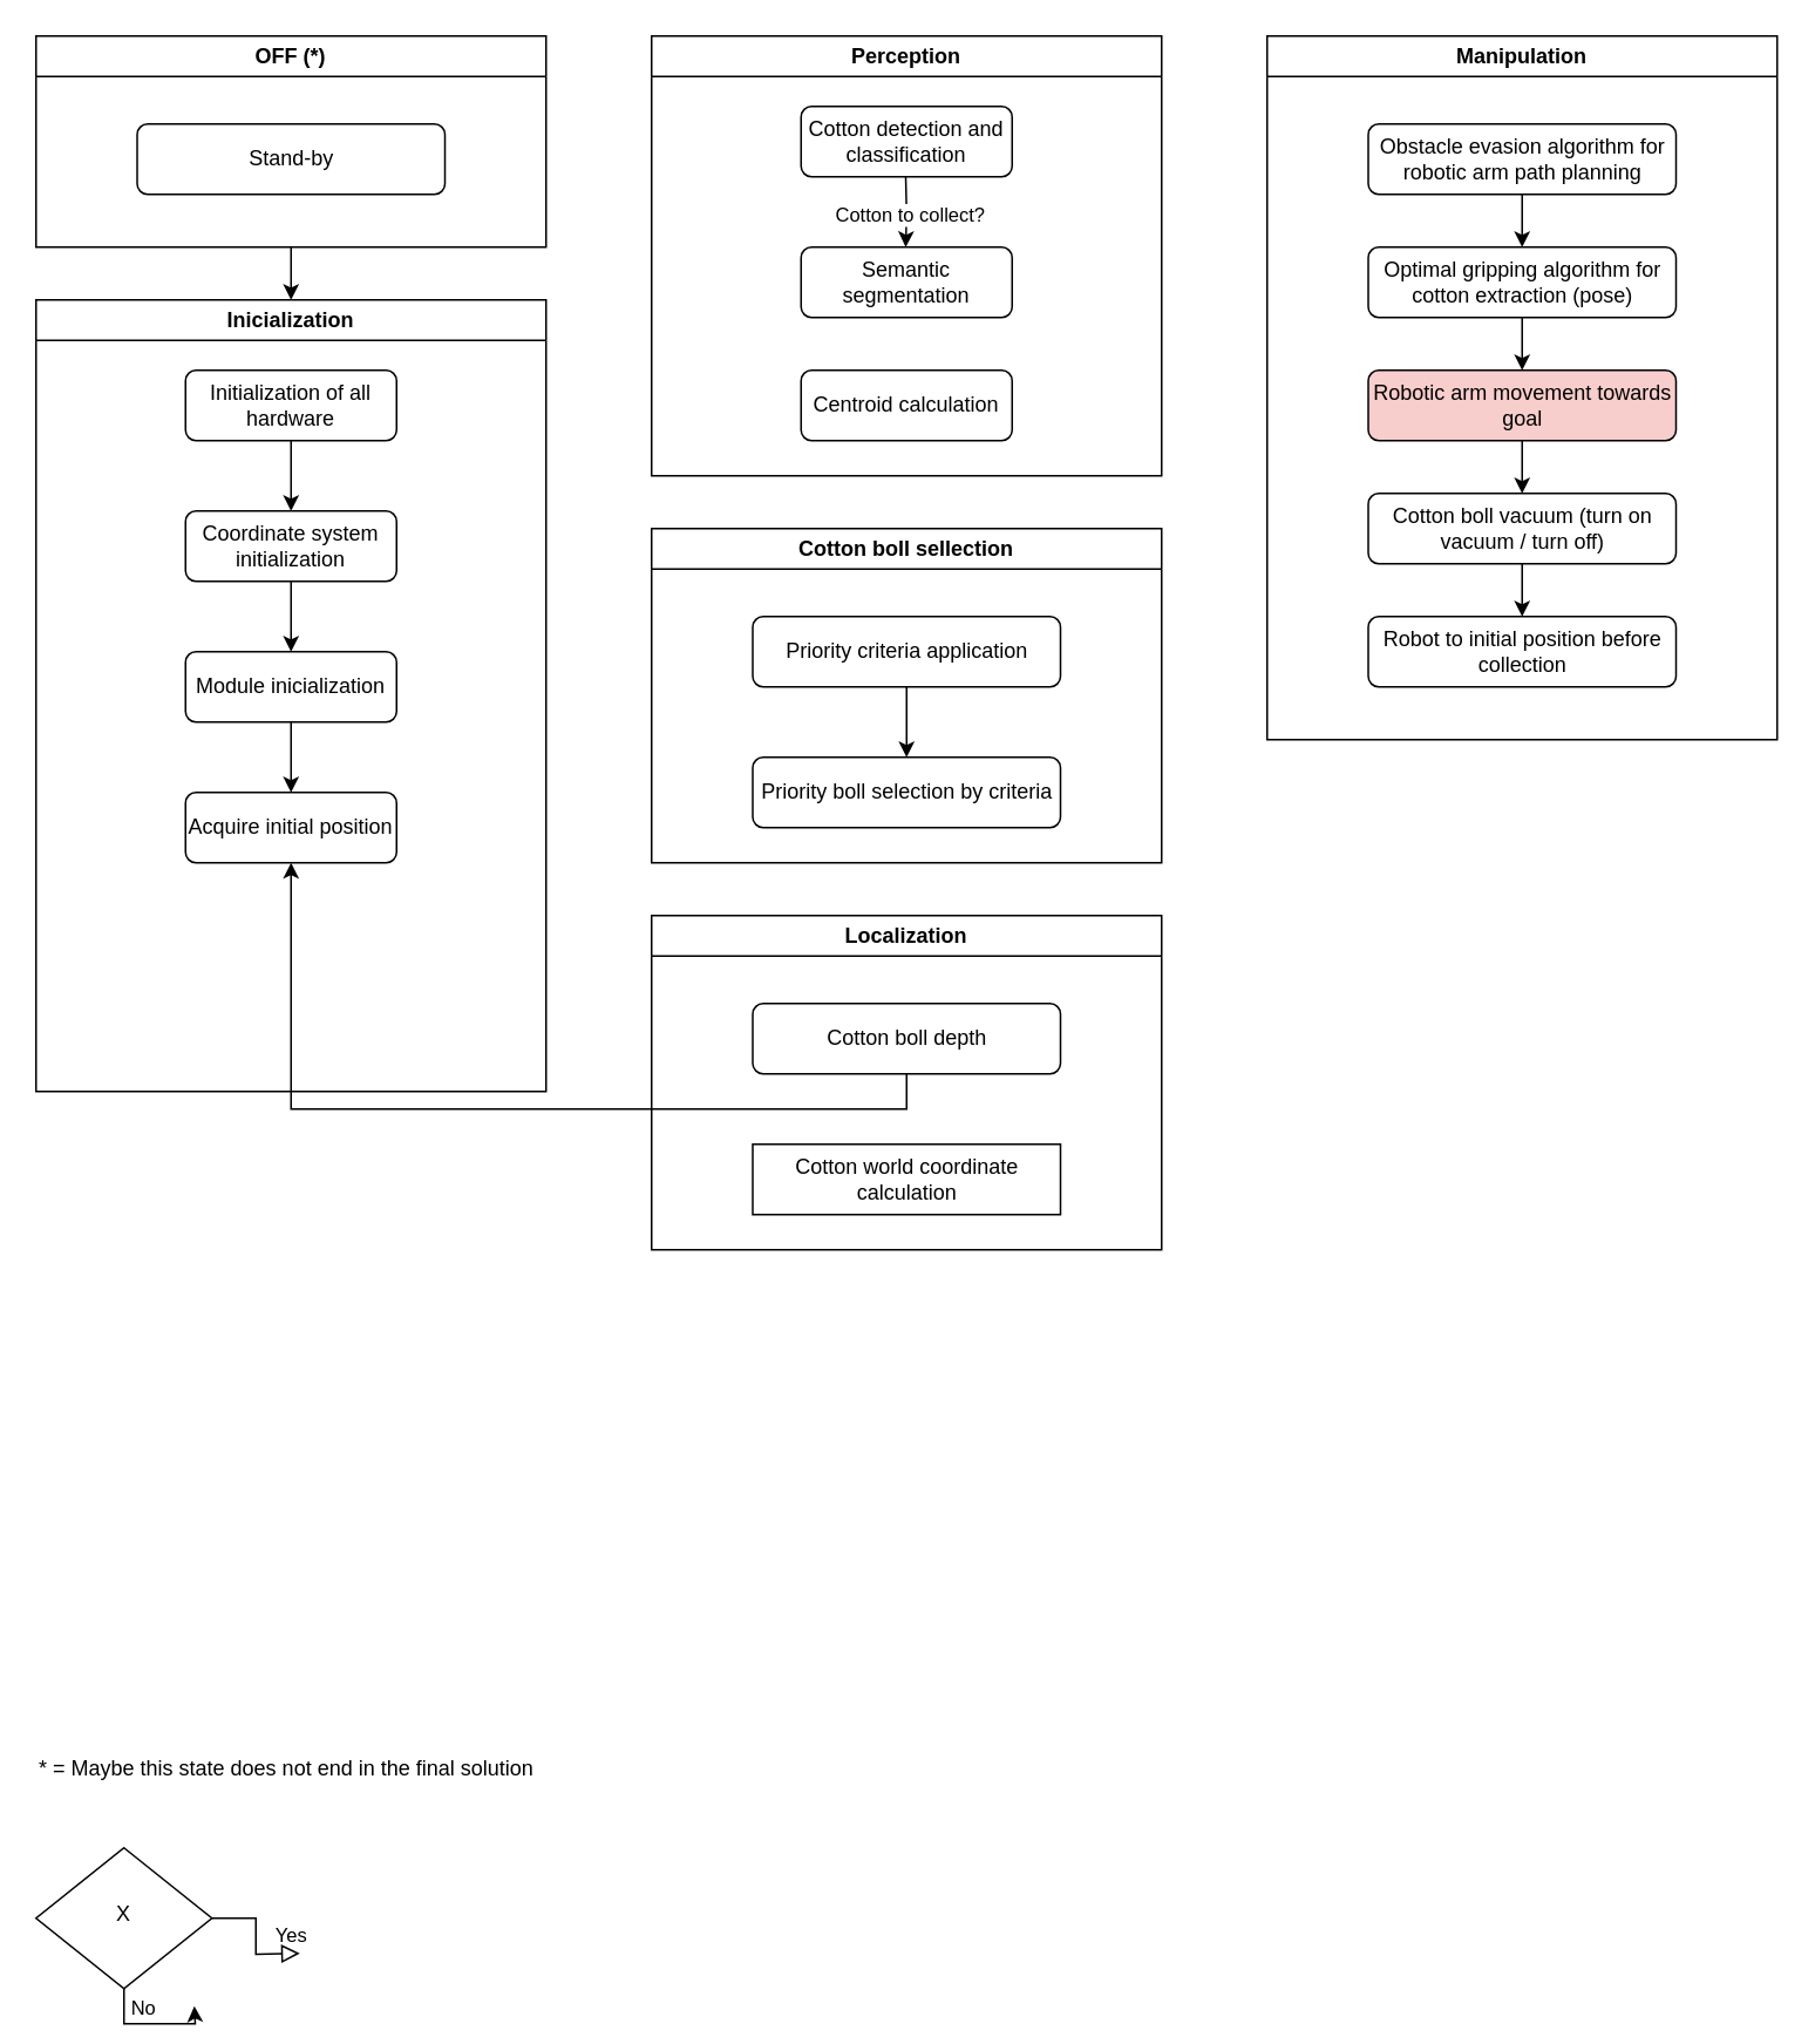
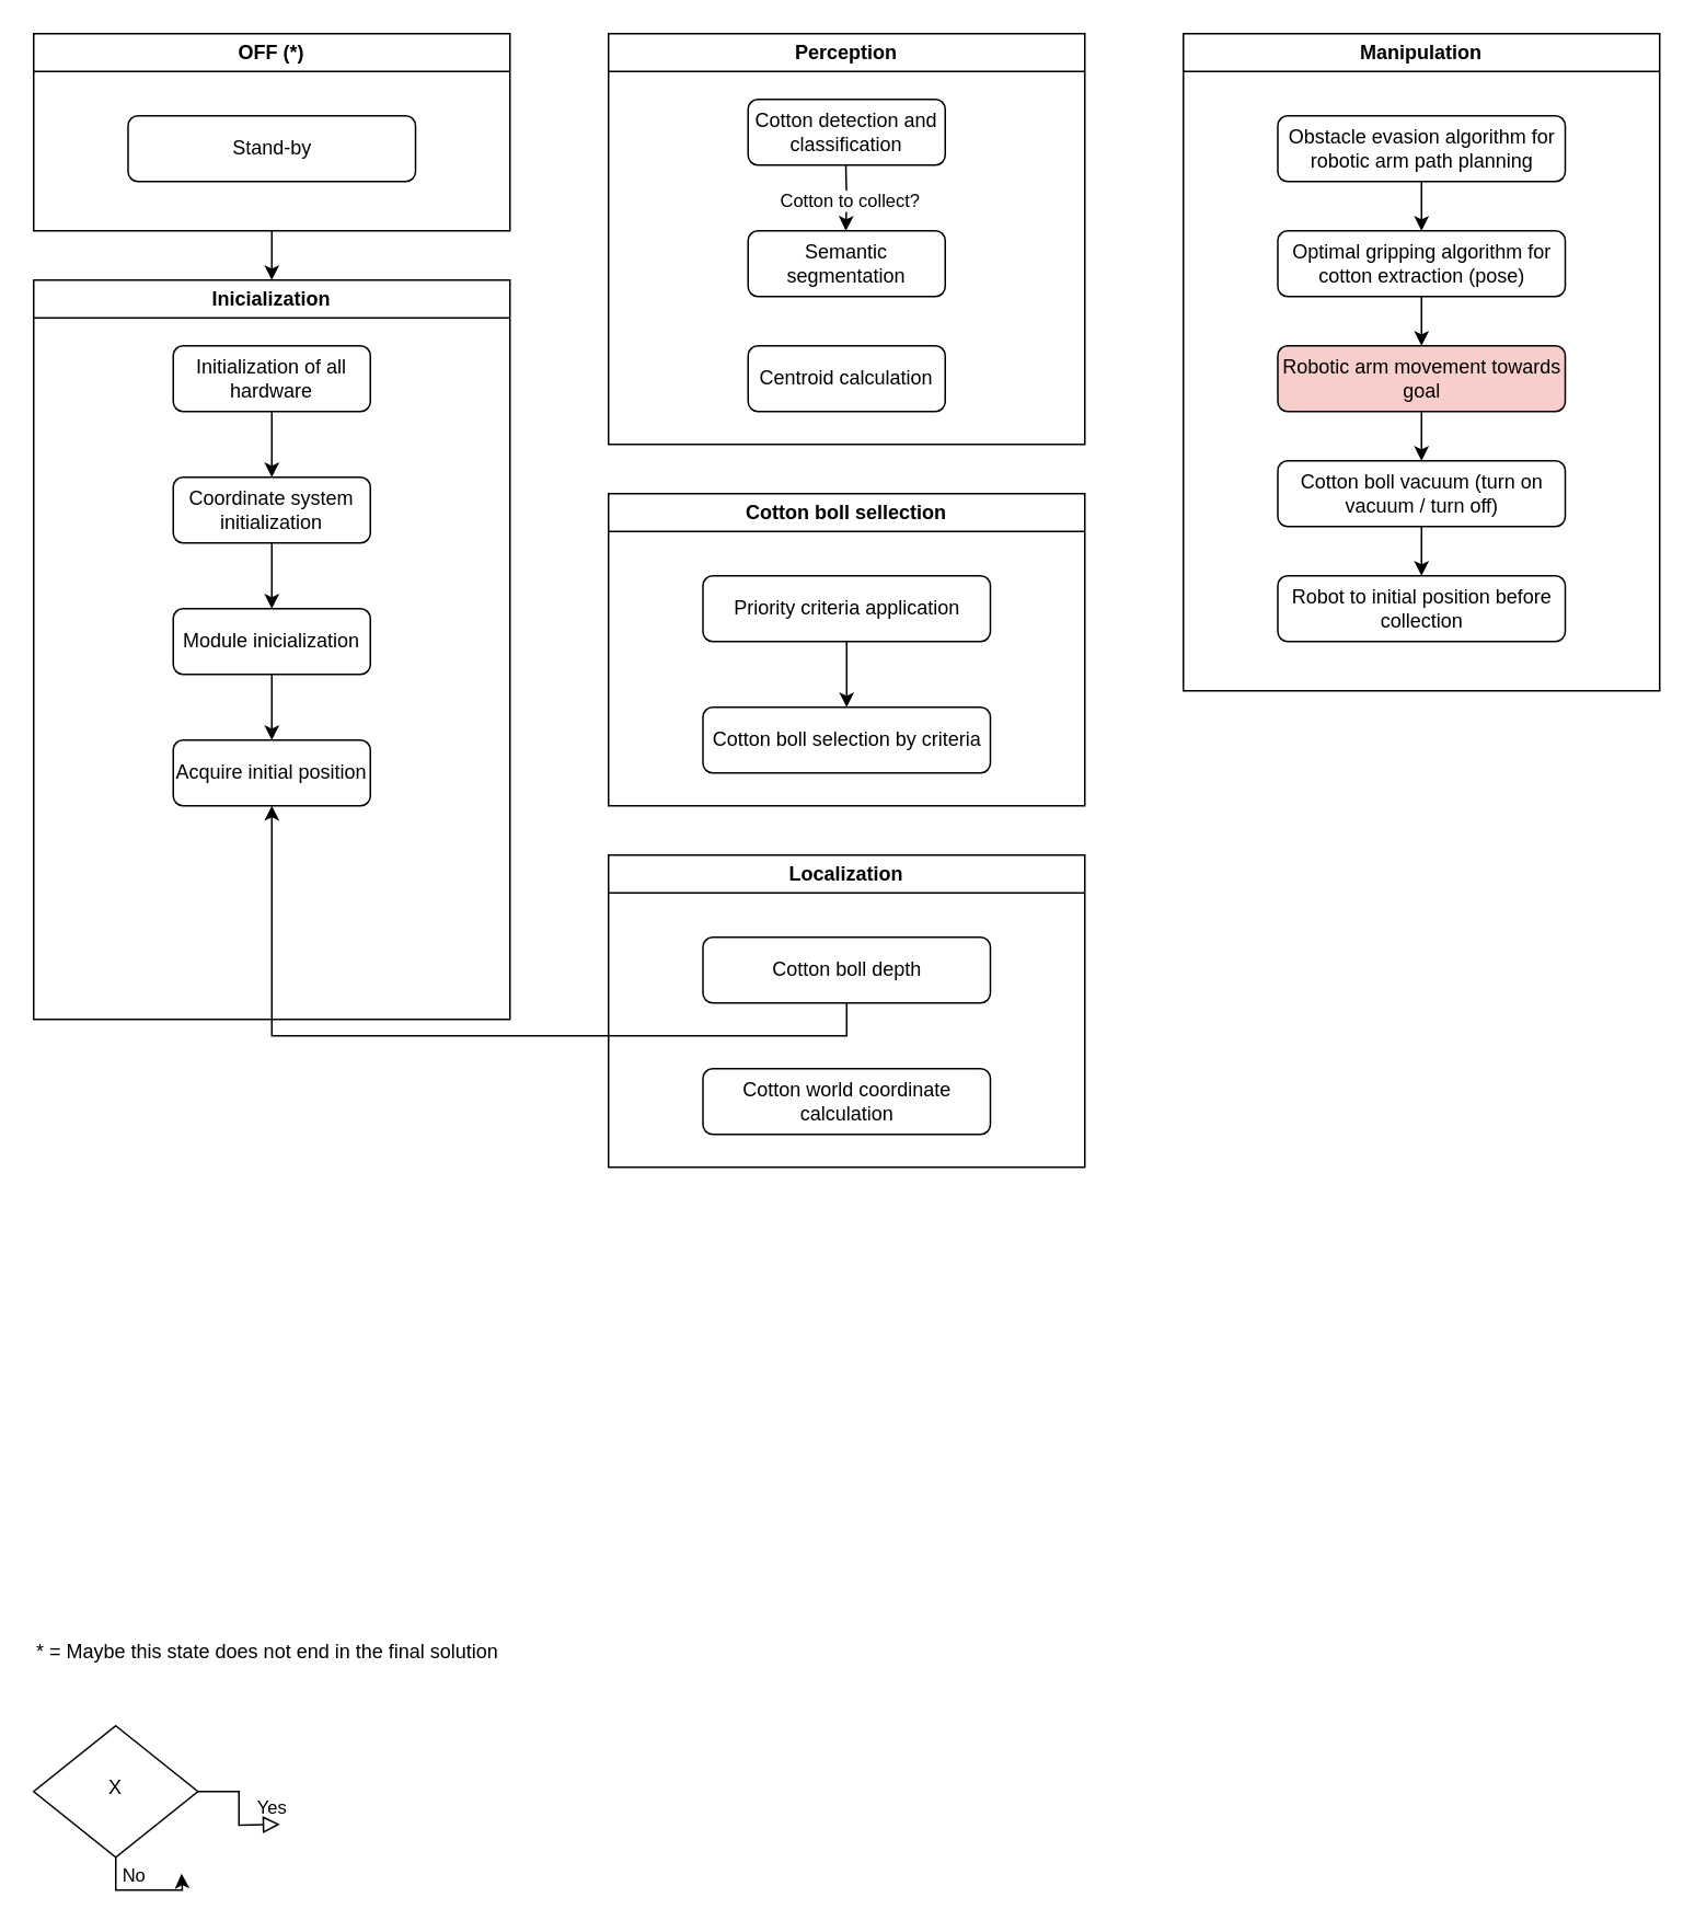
  <mxCell id="0" />
  <mxCell id="1" parent="0" />
  <mxCell id="2" value="Yes" style="rounded=0;html=1;jettySize=auto;orthogonalLoop=1;fontSize=11;endArrow=block;endFill=0;endSize=8;strokeWidth=1;shadow=0;labelBackgroundColor=none;edgeStyle=orthogonalEdgeStyle;" parent="1" source="5" edge="1"><mxGeometry y="20" relative="1" as="geometry"><mxPoint as="offset" /><mxPoint x="170" y="1110" as="targetPoint" /></mxGeometry></mxCell>
  <mxCell id="3" style="edgeStyle=orthogonalEdgeStyle;rounded=0;orthogonalLoop=1;jettySize=auto;html=1;" edge="1" parent="1" source="5"><mxGeometry relative="1" as="geometry"><mxPoint x="110" y="1140" as="targetPoint" /></mxGeometry></mxCell>
  <mxCell id="4" value="No" style="edgeLabel;html=1;align=center;verticalAlign=middle;resizable=0;points=[];" vertex="1" connectable="0" parent="3"><mxGeometry x="0.191" y="6" relative="1" as="geometry"><mxPoint x="-12" y="-4" as="offset" /></mxGeometry></mxCell>
  <mxCell id="5" value="X" style="rhombus;whiteSpace=wrap;html=1;shadow=0;fontFamily=Helvetica;fontSize=12;align=center;strokeWidth=1;spacing=6;spacingTop=-4;" parent="1" vertex="1"><mxGeometry x="20" y="1050" width="100" height="80" as="geometry" /></mxCell>
  <mxCell id="6" value="Inicialization" style="swimlane;whiteSpace=wrap;html=1;" vertex="1" parent="1"><mxGeometry x="20" y="170" width="290" height="450" as="geometry" /></mxCell>
  <mxCell id="7" style="edgeStyle=orthogonalEdgeStyle;rounded=0;orthogonalLoop=1;jettySize=auto;html=1;exitX=0.5;exitY=1;exitDx=0;exitDy=0;" edge="1" parent="6" source="8" target="13"><mxGeometry relative="1" as="geometry" /></mxCell>
  <mxCell id="8" value="Coordinate system initialization" style="rounded=1;whiteSpace=wrap;html=1;fontSize=12;glass=0;strokeWidth=1;shadow=0;" vertex="1" parent="6"><mxGeometry x="85" y="120" width="120" height="40" as="geometry" /></mxCell>
  <mxCell id="9" style="edgeStyle=orthogonalEdgeStyle;rounded=0;orthogonalLoop=1;jettySize=auto;html=1;exitX=0.5;exitY=1;exitDx=0;exitDy=0;entryX=0.5;entryY=0;entryDx=0;entryDy=0;" edge="1" parent="6" source="10" target="8"><mxGeometry relative="1" as="geometry" /></mxCell>
  <mxCell id="10" value="Initialization of all hardware" style="rounded=1;whiteSpace=wrap;html=1;fontSize=12;glass=0;strokeWidth=1;shadow=0;" vertex="1" parent="6"><mxGeometry x="85" y="40" width="120" height="40" as="geometry" /></mxCell>
  <mxCell id="11" value="Acquire initial position" style="rounded=1;whiteSpace=wrap;html=1;fontSize=12;glass=0;strokeWidth=1;shadow=0;" vertex="1" parent="6"><mxGeometry x="85" y="280" width="120" height="40" as="geometry" /></mxCell>
  <mxCell id="12" style="edgeStyle=orthogonalEdgeStyle;rounded=0;orthogonalLoop=1;jettySize=auto;html=1;exitX=0.5;exitY=1;exitDx=0;exitDy=0;entryX=0.5;entryY=0;entryDx=0;entryDy=0;" edge="1" parent="6" source="13" target="11"><mxGeometry relative="1" as="geometry" /></mxCell>
  <mxCell id="13" value="Module inicialization" style="rounded=1;whiteSpace=wrap;html=1;fontSize=12;glass=0;strokeWidth=1;shadow=0;" parent="6" vertex="1"><mxGeometry x="85" y="200" width="120" height="40" as="geometry" /></mxCell>
  <mxCell id="14" value="Perception" style="swimlane;whiteSpace=wrap;html=1;" vertex="1" parent="1"><mxGeometry x="370" y="20" width="290" height="250" as="geometry" /></mxCell>
  <mxCell id="15" style="edgeStyle=orthogonalEdgeStyle;rounded=0;orthogonalLoop=1;jettySize=auto;html=1;exitX=0.5;exitY=1;exitDx=0;exitDy=0;entryX=0.5;entryY=0;entryDx=0;entryDy=0;" edge="1" parent="14"><mxGeometry relative="1" as="geometry"><mxPoint x="144.5" y="80" as="sourcePoint" /><mxPoint x="144.5" y="120" as="targetPoint" /></mxGeometry></mxCell>
  <mxCell id="16" value="Cotton to collect?" style="edgeLabel;html=1;align=center;verticalAlign=middle;resizable=0;points=[];" vertex="1" connectable="0" parent="15"><mxGeometry x="0.1" y="2" relative="1" as="geometry"><mxPoint as="offset" /></mxGeometry></mxCell>
  <mxCell id="17" value="Cotton detection and classification" style="rounded=1;whiteSpace=wrap;html=1;fontSize=12;glass=0;strokeWidth=1;shadow=0;" vertex="1" parent="14"><mxGeometry x="85" y="40" width="120" height="40" as="geometry" /></mxCell>
  <mxCell id="18" value="Semantic segmentation" style="rounded=1;whiteSpace=wrap;html=1;fontSize=12;glass=0;strokeWidth=1;shadow=0;" vertex="1" parent="14"><mxGeometry x="85" y="120" width="120" height="40" as="geometry" /></mxCell>
  <mxCell id="19" value="Centroid calculation" style="rounded=1;whiteSpace=wrap;html=1;fontSize=12;glass=0;strokeWidth=1;shadow=0;" vertex="1" parent="14"><mxGeometry x="85" y="190" width="120" height="40" as="geometry" /></mxCell>
  <mxCell id="20" value="Localization" style="swimlane;whiteSpace=wrap;html=1;" vertex="1" parent="1"><mxGeometry x="370" y="520" width="290" height="190" as="geometry" /></mxCell>
- <mxCell id="21" value="Cotton world coordinate calculation" style="whiteSpace=wrap;html=1;fontSize=12;glass=0;strokeWidth=1;shadow=0;rounded=0;" vertex="1" parent="20"><mxGeometry x="57.5" y="130" width="175" height="40" as="geometry" /></mxCell>
+ <mxCell id="21" value="Cotton world coordinate calculation" style="rounded=1;whiteSpace=wrap;html=1;fontSize=12;glass=0;strokeWidth=1;shadow=0;" vertex="1" parent="20"><mxGeometry x="57.5" y="130" width="175" height="40" as="geometry" /></mxCell>
  <mxCell id="22" style="edgeStyle=orthogonalEdgeStyle;rounded=0;orthogonalLoop=1;jettySize=auto;html=1;exitX=0.5;exitY=1;exitDx=0;exitDy=0;" edge="1" parent="20" source="23" target="11"><mxGeometry relative="1" as="geometry" /></mxCell>
  <mxCell id="23" value="Cotton boll depth" style="rounded=1;whiteSpace=wrap;html=1;fontSize=12;glass=0;strokeWidth=1;shadow=0;" vertex="1" parent="20"><mxGeometry x="57.5" y="50" width="175" height="40" as="geometry" /></mxCell>
  <mxCell id="24" value="Cotton boll sellection" style="swimlane;whiteSpace=wrap;html=1;" vertex="1" parent="1"><mxGeometry x="370" y="300" width="290" height="190" as="geometry" /></mxCell>
- <mxCell id="25" value="Priority boll selection by criteria" style="rounded=1;whiteSpace=wrap;html=1;fontSize=12;glass=0;strokeWidth=1;shadow=0;" vertex="1" parent="24"><mxGeometry x="57.5" y="130" width="175" height="40" as="geometry" /></mxCell>
+ <mxCell id="25" value="Cotton boll selection by criteria" style="rounded=1;whiteSpace=wrap;html=1;fontSize=12;glass=0;strokeWidth=1;shadow=0;" vertex="1" parent="24"><mxGeometry x="57.5" y="130" width="175" height="40" as="geometry" /></mxCell>
  <mxCell id="26" style="edgeStyle=orthogonalEdgeStyle;rounded=0;orthogonalLoop=1;jettySize=auto;html=1;exitX=0.5;exitY=1;exitDx=0;exitDy=0;entryX=0.5;entryY=0;entryDx=0;entryDy=0;" edge="1" parent="24" source="27" target="25"><mxGeometry relative="1" as="geometry" /></mxCell>
  <mxCell id="27" value="Priority criteria application" style="rounded=1;whiteSpace=wrap;html=1;fontSize=12;glass=0;strokeWidth=1;shadow=0;" vertex="1" parent="24"><mxGeometry x="57.5" y="50" width="175" height="40" as="geometry" /></mxCell>
  <mxCell id="28" value="Manipulation" style="swimlane;whiteSpace=wrap;html=1;" vertex="1" parent="1"><mxGeometry x="720" y="20" width="290" height="400" as="geometry" /></mxCell>
  <mxCell id="29" style="edgeStyle=orthogonalEdgeStyle;rounded=0;orthogonalLoop=1;jettySize=auto;html=1;exitX=0.5;exitY=1;exitDx=0;exitDy=0;entryX=0.5;entryY=0;entryDx=0;entryDy=0;" edge="1" parent="28" source="30" target="34"><mxGeometry relative="1" as="geometry" /></mxCell>
  <mxCell id="30" value="Optimal gripping algorithm for cotton extraction (pose)" style="rounded=1;whiteSpace=wrap;html=1;fontSize=12;glass=0;strokeWidth=1;shadow=0;" vertex="1" parent="28"><mxGeometry x="57.5" y="120" width="175" height="40" as="geometry" /></mxCell>
  <mxCell id="31" style="edgeStyle=orthogonalEdgeStyle;rounded=0;orthogonalLoop=1;jettySize=auto;html=1;exitX=0.5;exitY=1;exitDx=0;exitDy=0;entryX=0.5;entryY=0;entryDx=0;entryDy=0;" edge="1" parent="28" source="32" target="30"><mxGeometry relative="1" as="geometry" /></mxCell>
  <mxCell id="32" value="Obstacle evasion algorithm for robotic arm path planning" style="rounded=1;whiteSpace=wrap;html=1;fontSize=12;glass=0;strokeWidth=1;shadow=0;" vertex="1" parent="28"><mxGeometry x="57.5" y="50" width="175" height="40" as="geometry" /></mxCell>
  <mxCell id="33" style="edgeStyle=orthogonalEdgeStyle;rounded=0;orthogonalLoop=1;jettySize=auto;html=1;exitX=0.5;exitY=1;exitDx=0;exitDy=0;entryX=0.5;entryY=0;entryDx=0;entryDy=0;" edge="1" parent="28" source="34" target="36"><mxGeometry relative="1" as="geometry" /></mxCell>
  <mxCell id="34" value="Robotic arm movement towards goal" style="rounded=1;whiteSpace=wrap;html=1;fontSize=12;glass=0;strokeWidth=1;shadow=0;fillColor=#f8cecc;" vertex="1" parent="28"><mxGeometry x="57.5" y="190" width="175" height="40" as="geometry" /></mxCell>
  <mxCell id="35" style="edgeStyle=orthogonalEdgeStyle;rounded=0;orthogonalLoop=1;jettySize=auto;html=1;exitX=0.5;exitY=1;exitDx=0;exitDy=0;entryX=0.5;entryY=0;entryDx=0;entryDy=0;" edge="1" parent="28" source="36" target="37"><mxGeometry relative="1" as="geometry" /></mxCell>
  <mxCell id="36" value="Cotton boll vacuum (turn on vacuum / turn off)" style="rounded=1;whiteSpace=wrap;html=1;fontSize=12;glass=0;strokeWidth=1;shadow=0;" vertex="1" parent="28"><mxGeometry x="57.5" y="260" width="175" height="40" as="geometry" /></mxCell>
  <mxCell id="37" value="Robot to initial position before collection" style="rounded=1;whiteSpace=wrap;html=1;fontSize=12;glass=0;strokeWidth=1;shadow=0;" vertex="1" parent="28"><mxGeometry x="57.5" y="330" width="175" height="40" as="geometry" /></mxCell>
  <mxCell id="38" style="edgeStyle=orthogonalEdgeStyle;rounded=0;orthogonalLoop=1;jettySize=auto;html=1;exitX=0.5;exitY=1;exitDx=0;exitDy=0;entryX=0.5;entryY=0;entryDx=0;entryDy=0;" edge="1" parent="1" source="39" target="6"><mxGeometry relative="1" as="geometry" /></mxCell>
  <mxCell id="39" value="OFF (*)" style="swimlane;whiteSpace=wrap;html=1;" vertex="1" parent="1"><mxGeometry x="20" y="20" width="290" height="120" as="geometry" /></mxCell>
  <mxCell id="40" value="Stand-by" style="rounded=1;whiteSpace=wrap;html=1;fontSize=12;glass=0;strokeWidth=1;shadow=0;" vertex="1" parent="39"><mxGeometry x="57.5" y="50" width="175" height="40" as="geometry" /></mxCell>
  <mxCell id="41" value="&lt;div align=&quot;left&quot;&gt;* = Maybe this state does not end in the final solution&lt;br&gt;&lt;/div&gt;" style="text;html=1;align=left;verticalAlign=middle;whiteSpace=wrap;rounded=0;" vertex="1" parent="1"><mxGeometry x="20" y="990" width="300" height="30" as="geometry" /></mxCell>
